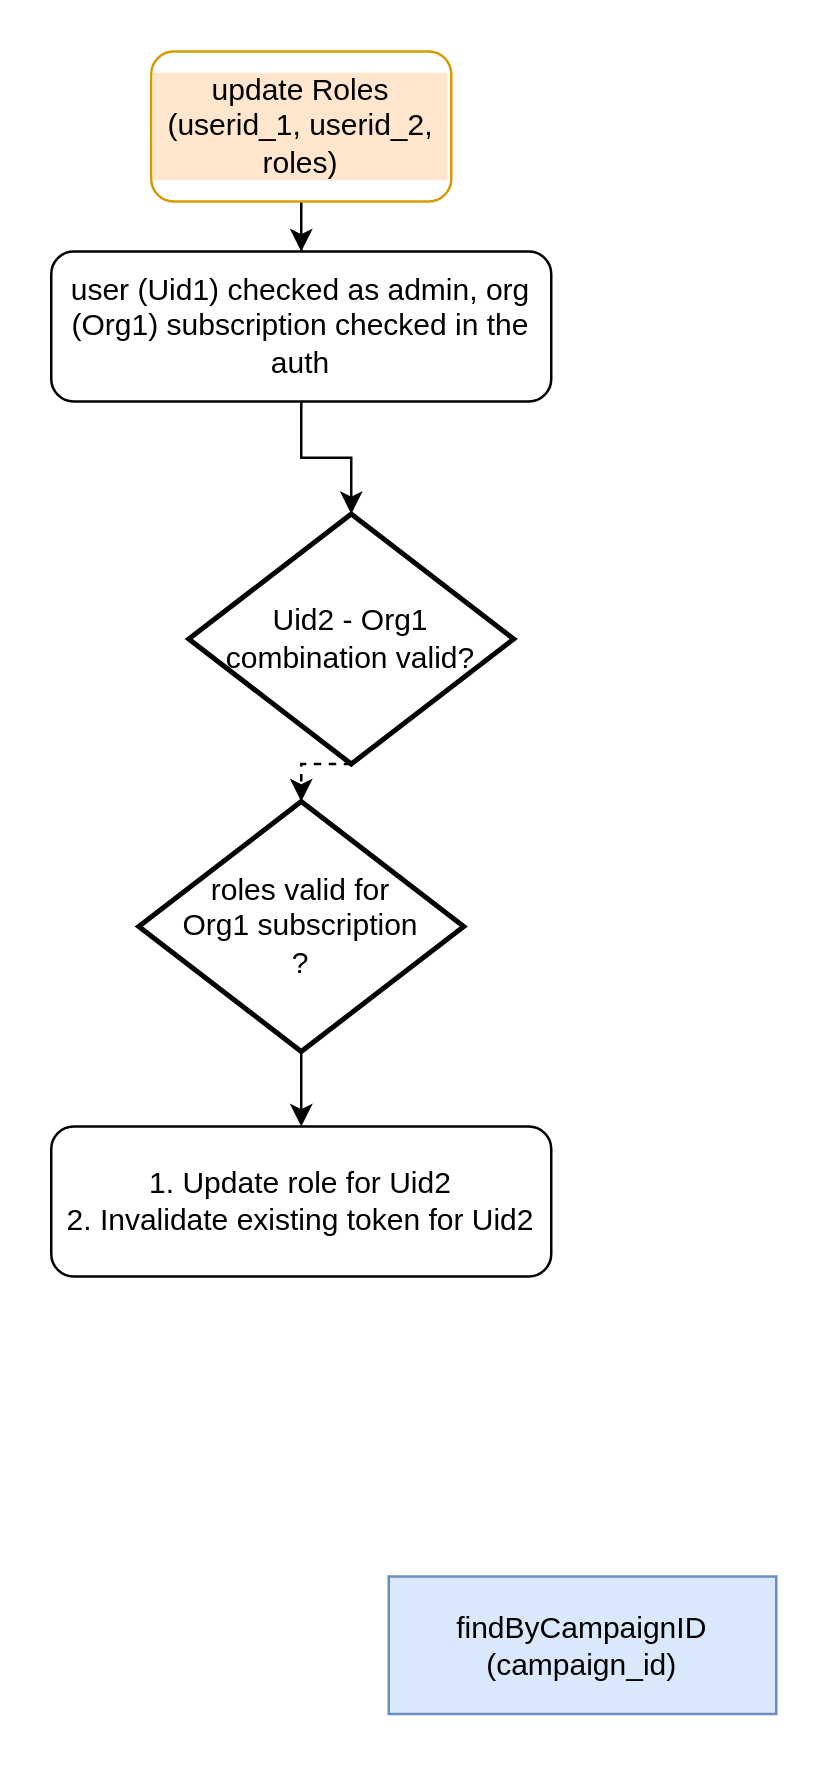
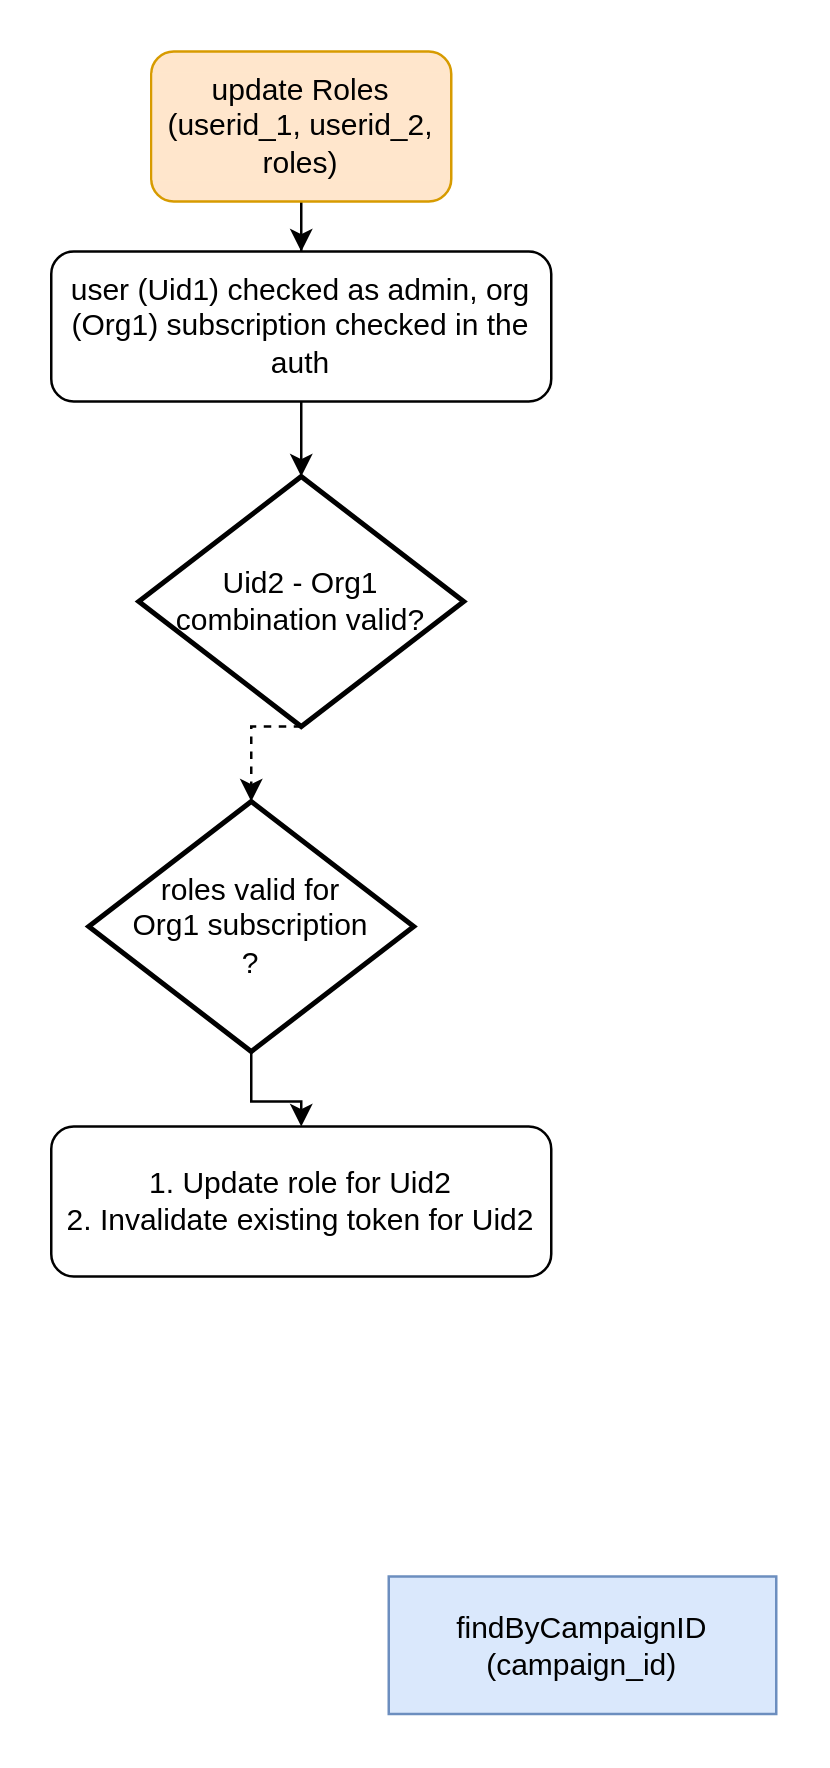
  <mxCell id="0" />
  <mxCell id="1" parent="0" />
  <mxCell id="2" value="" style="edgeStyle=orthogonalEdgeStyle;rounded=0;orthogonalLoop=1;jettySize=auto;html=1;" edge="1" parent="1" source="3" target="8"><mxGeometry relative="1" as="geometry" /></mxCell>
- <mxCell id="3" value="update Roles&lt;br&gt;(userid_1, userid_2, roles)" style="rounded=1;whiteSpace=wrap;html=1;labelBackgroundColor=#FFE6CC;fillColor=#ffffff;strokeColor=#d79b00;" vertex="1" parent="1"><mxGeometry x="60" y="20" width="120" height="60" as="geometry" /></mxCell>
+ <mxCell id="3" value="update Roles&lt;br&gt;(userid_1, userid_2, roles)" style="rounded=1;whiteSpace=wrap;html=1;labelBackgroundColor=#FFE6CC;fillColor=#ffe6cc;strokeColor=#d79b00;" vertex="1" parent="1"><mxGeometry x="60" y="20" width="120" height="60" as="geometry" /></mxCell>
  <mxCell id="4" style="edgeStyle=orthogonalEdgeStyle;rounded=0;orthogonalLoop=1;jettySize=auto;html=1;exitX=0.5;exitY=1;exitDx=0;exitDy=0;exitPerimeter=0;entryX=0.5;entryY=0;entryDx=0;entryDy=0;entryPerimeter=0;dashed=1;" edge="1" parent="1" source="5" target="11"><mxGeometry relative="1" as="geometry" /></mxCell>
- <mxCell id="5" value="Uid2 - Org1 combination valid?" style="strokeWidth=2;html=1;shape=mxgraph.flowchart.decision;whiteSpace=wrap;" vertex="1" parent="1"><mxGeometry x="75" y="205" width="130" height="100" as="geometry" /></mxCell>
+ <mxCell id="5" value="Uid2 - Org1 combination valid?" style="strokeWidth=2;html=1;shape=mxgraph.flowchart.decision;whiteSpace=wrap;" vertex="1" parent="1"><mxGeometry x="55" y="190" width="130" height="100" as="geometry" /></mxCell>
  <mxCell id="6" value="findByCampaignID&lt;br&gt;(campaign_id)" style="rounded=0;whiteSpace=wrap;html=1;labelBackgroundColor=none;fillColor=#dae8fc;strokeColor=#6c8ebf;" vertex="1" parent="1"><mxGeometry x="155" y="630" width="155" height="55" as="geometry" /></mxCell>
  <mxCell id="7" style="edgeStyle=orthogonalEdgeStyle;rounded=0;orthogonalLoop=1;jettySize=auto;html=1;exitX=0.5;exitY=1;exitDx=0;exitDy=0;entryX=0.5;entryY=0;entryDx=0;entryDy=0;entryPerimeter=0;" edge="1" parent="1" source="8" target="5"><mxGeometry relative="1" as="geometry" /></mxCell>
  <mxCell id="8" value="user (Uid1) checked as admin, org (Org1) subscription checked in the auth" style="rounded=1;whiteSpace=wrap;html=1;" vertex="1" parent="1"><mxGeometry x="20" y="100" width="200" height="60" as="geometry" /></mxCell>
  <mxCell id="9" value="1. Update role for Uid2&lt;br&gt;2. Invalidate existing token for Uid2" style="rounded=1;whiteSpace=wrap;html=1;" vertex="1" parent="1"><mxGeometry x="20" y="450" width="200" height="60" as="geometry" /></mxCell>
  <mxCell id="10" style="edgeStyle=orthogonalEdgeStyle;rounded=0;orthogonalLoop=1;jettySize=auto;html=1;exitX=0.5;exitY=1;exitDx=0;exitDy=0;exitPerimeter=0;" edge="1" parent="1" source="11" target="9"><mxGeometry relative="1" as="geometry" /></mxCell>
- <mxCell id="11" value="roles valid for Org1&amp;nbsp;subscription&lt;br&gt;?" style="strokeWidth=2;html=1;shape=mxgraph.flowchart.decision;whiteSpace=wrap;" vertex="1" parent="1"><mxGeometry x="55" y="320" width="130" height="100" as="geometry" /></mxCell>
+ <mxCell id="11" value="roles valid for Org1&amp;nbsp;subscription&lt;br&gt;?" style="strokeWidth=2;html=1;shape=mxgraph.flowchart.decision;whiteSpace=wrap;" vertex="1" parent="1"><mxGeometry x="35" y="320" width="130" height="100" as="geometry" /></mxCell>
